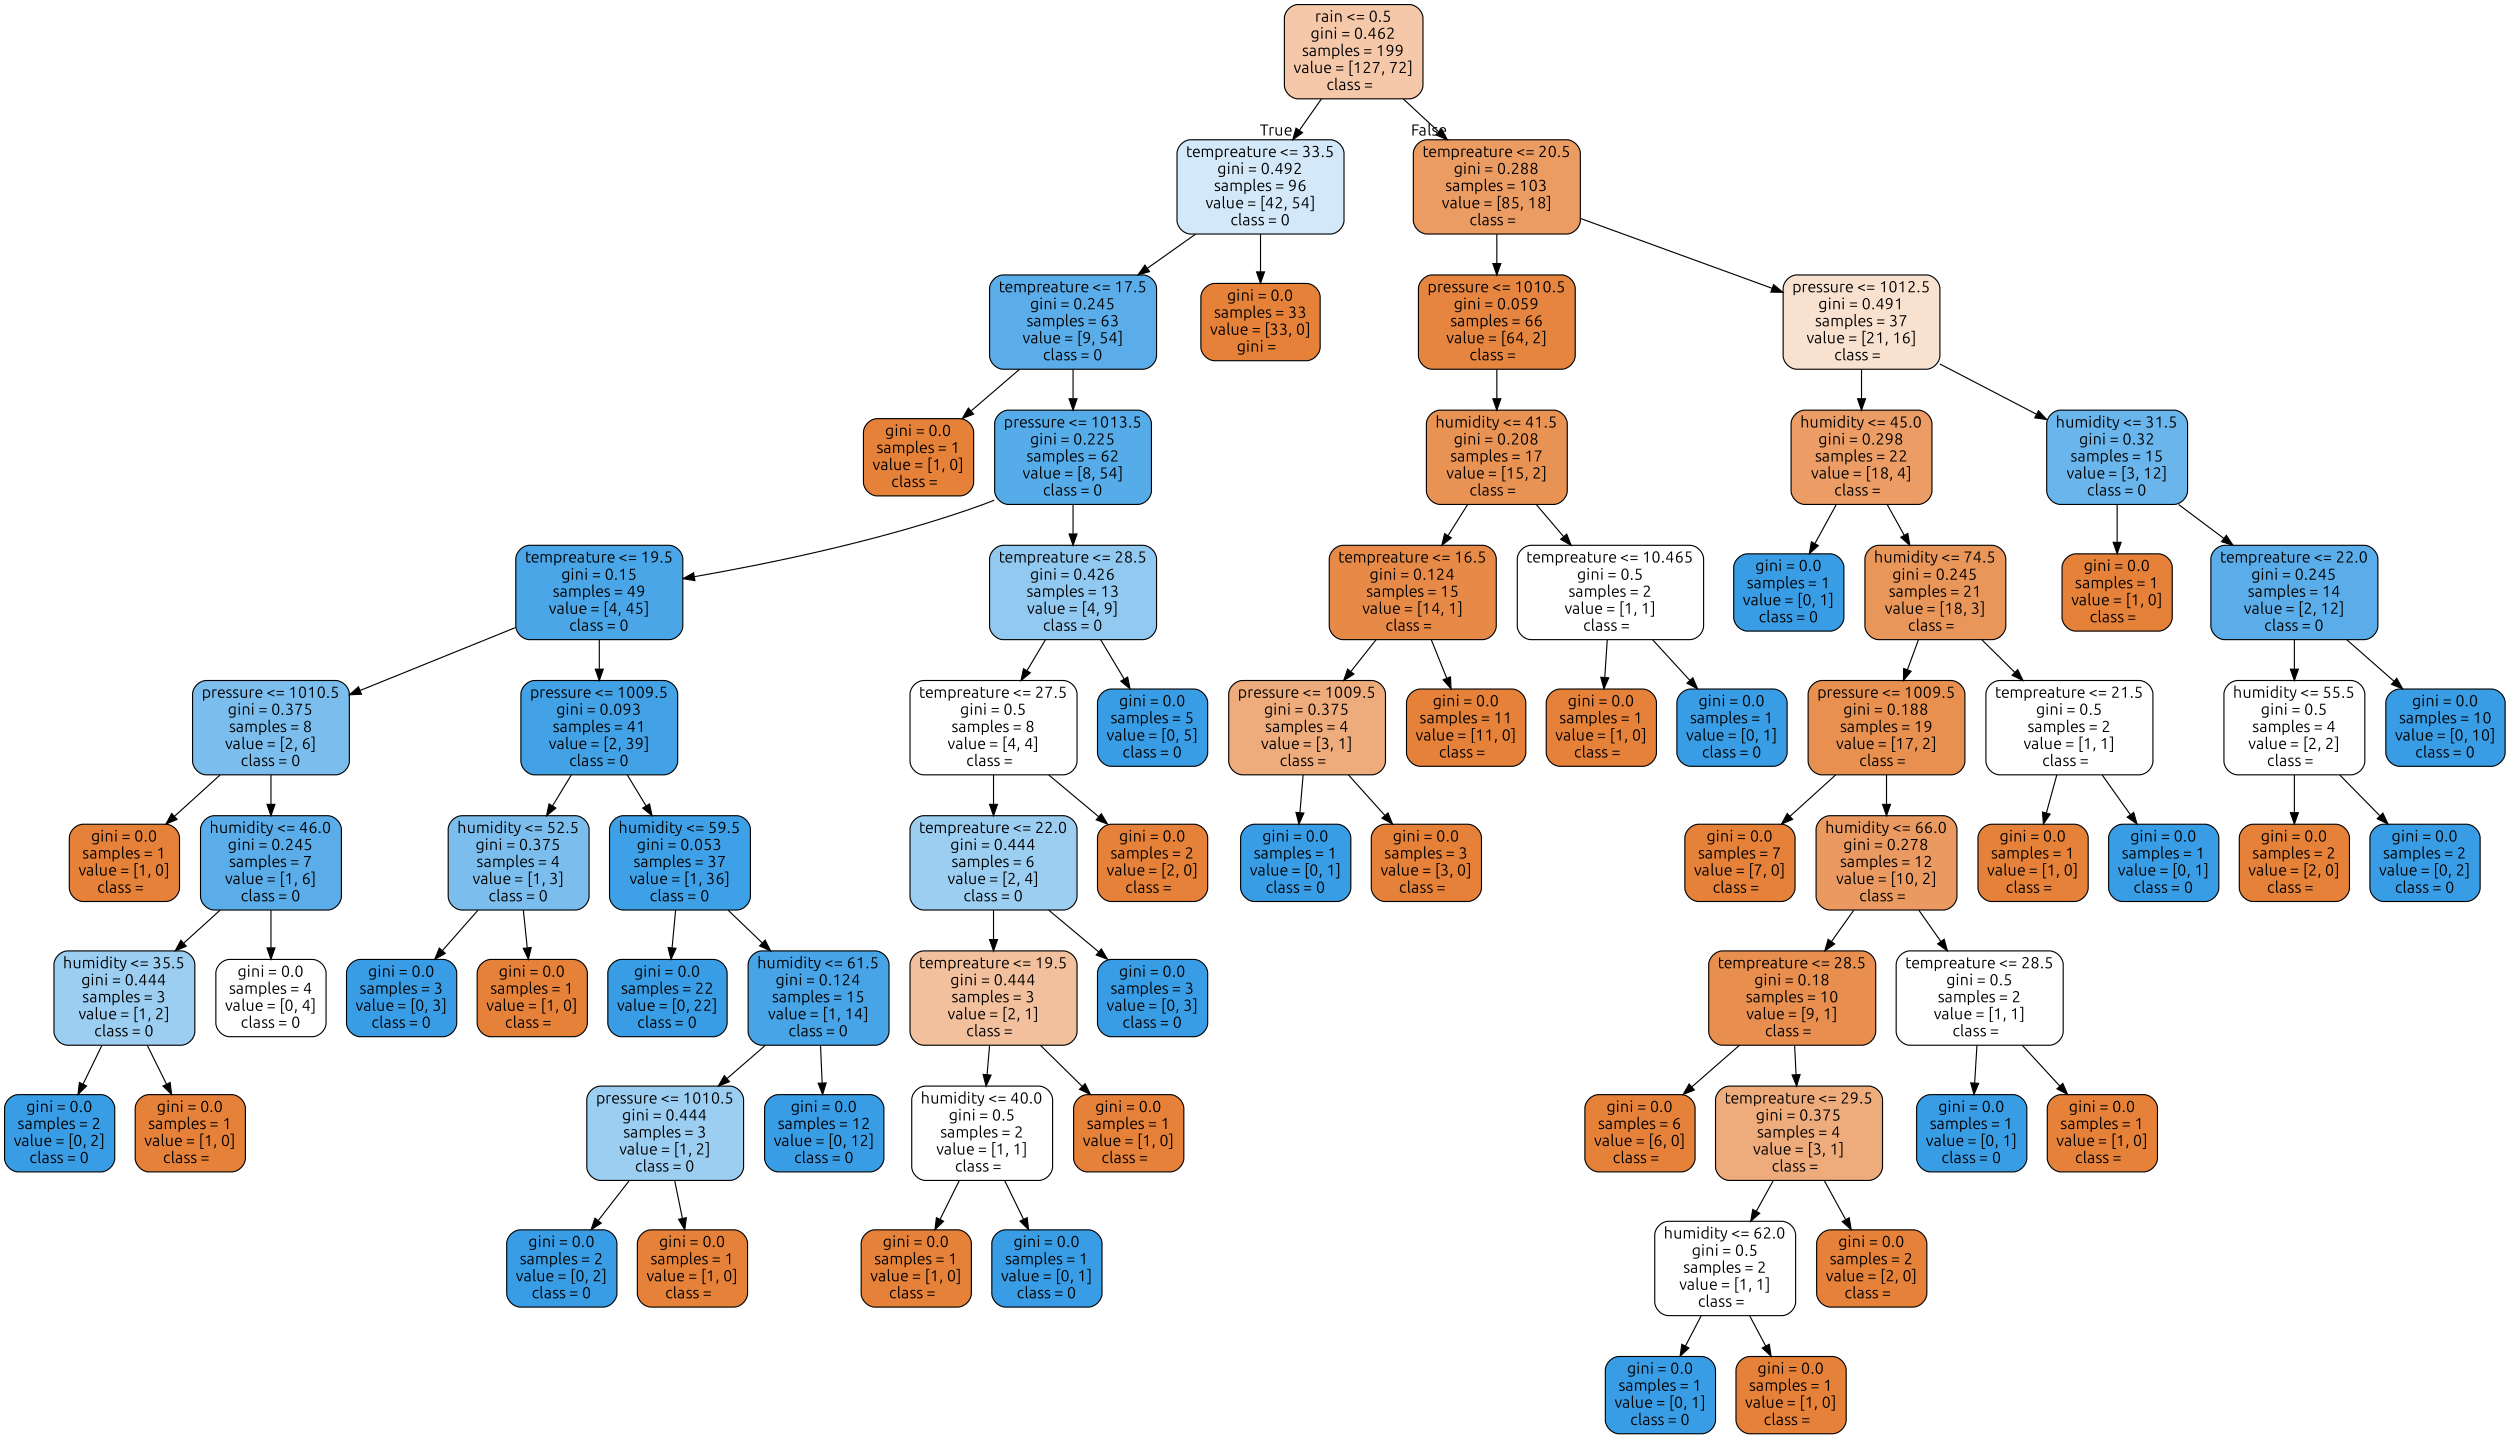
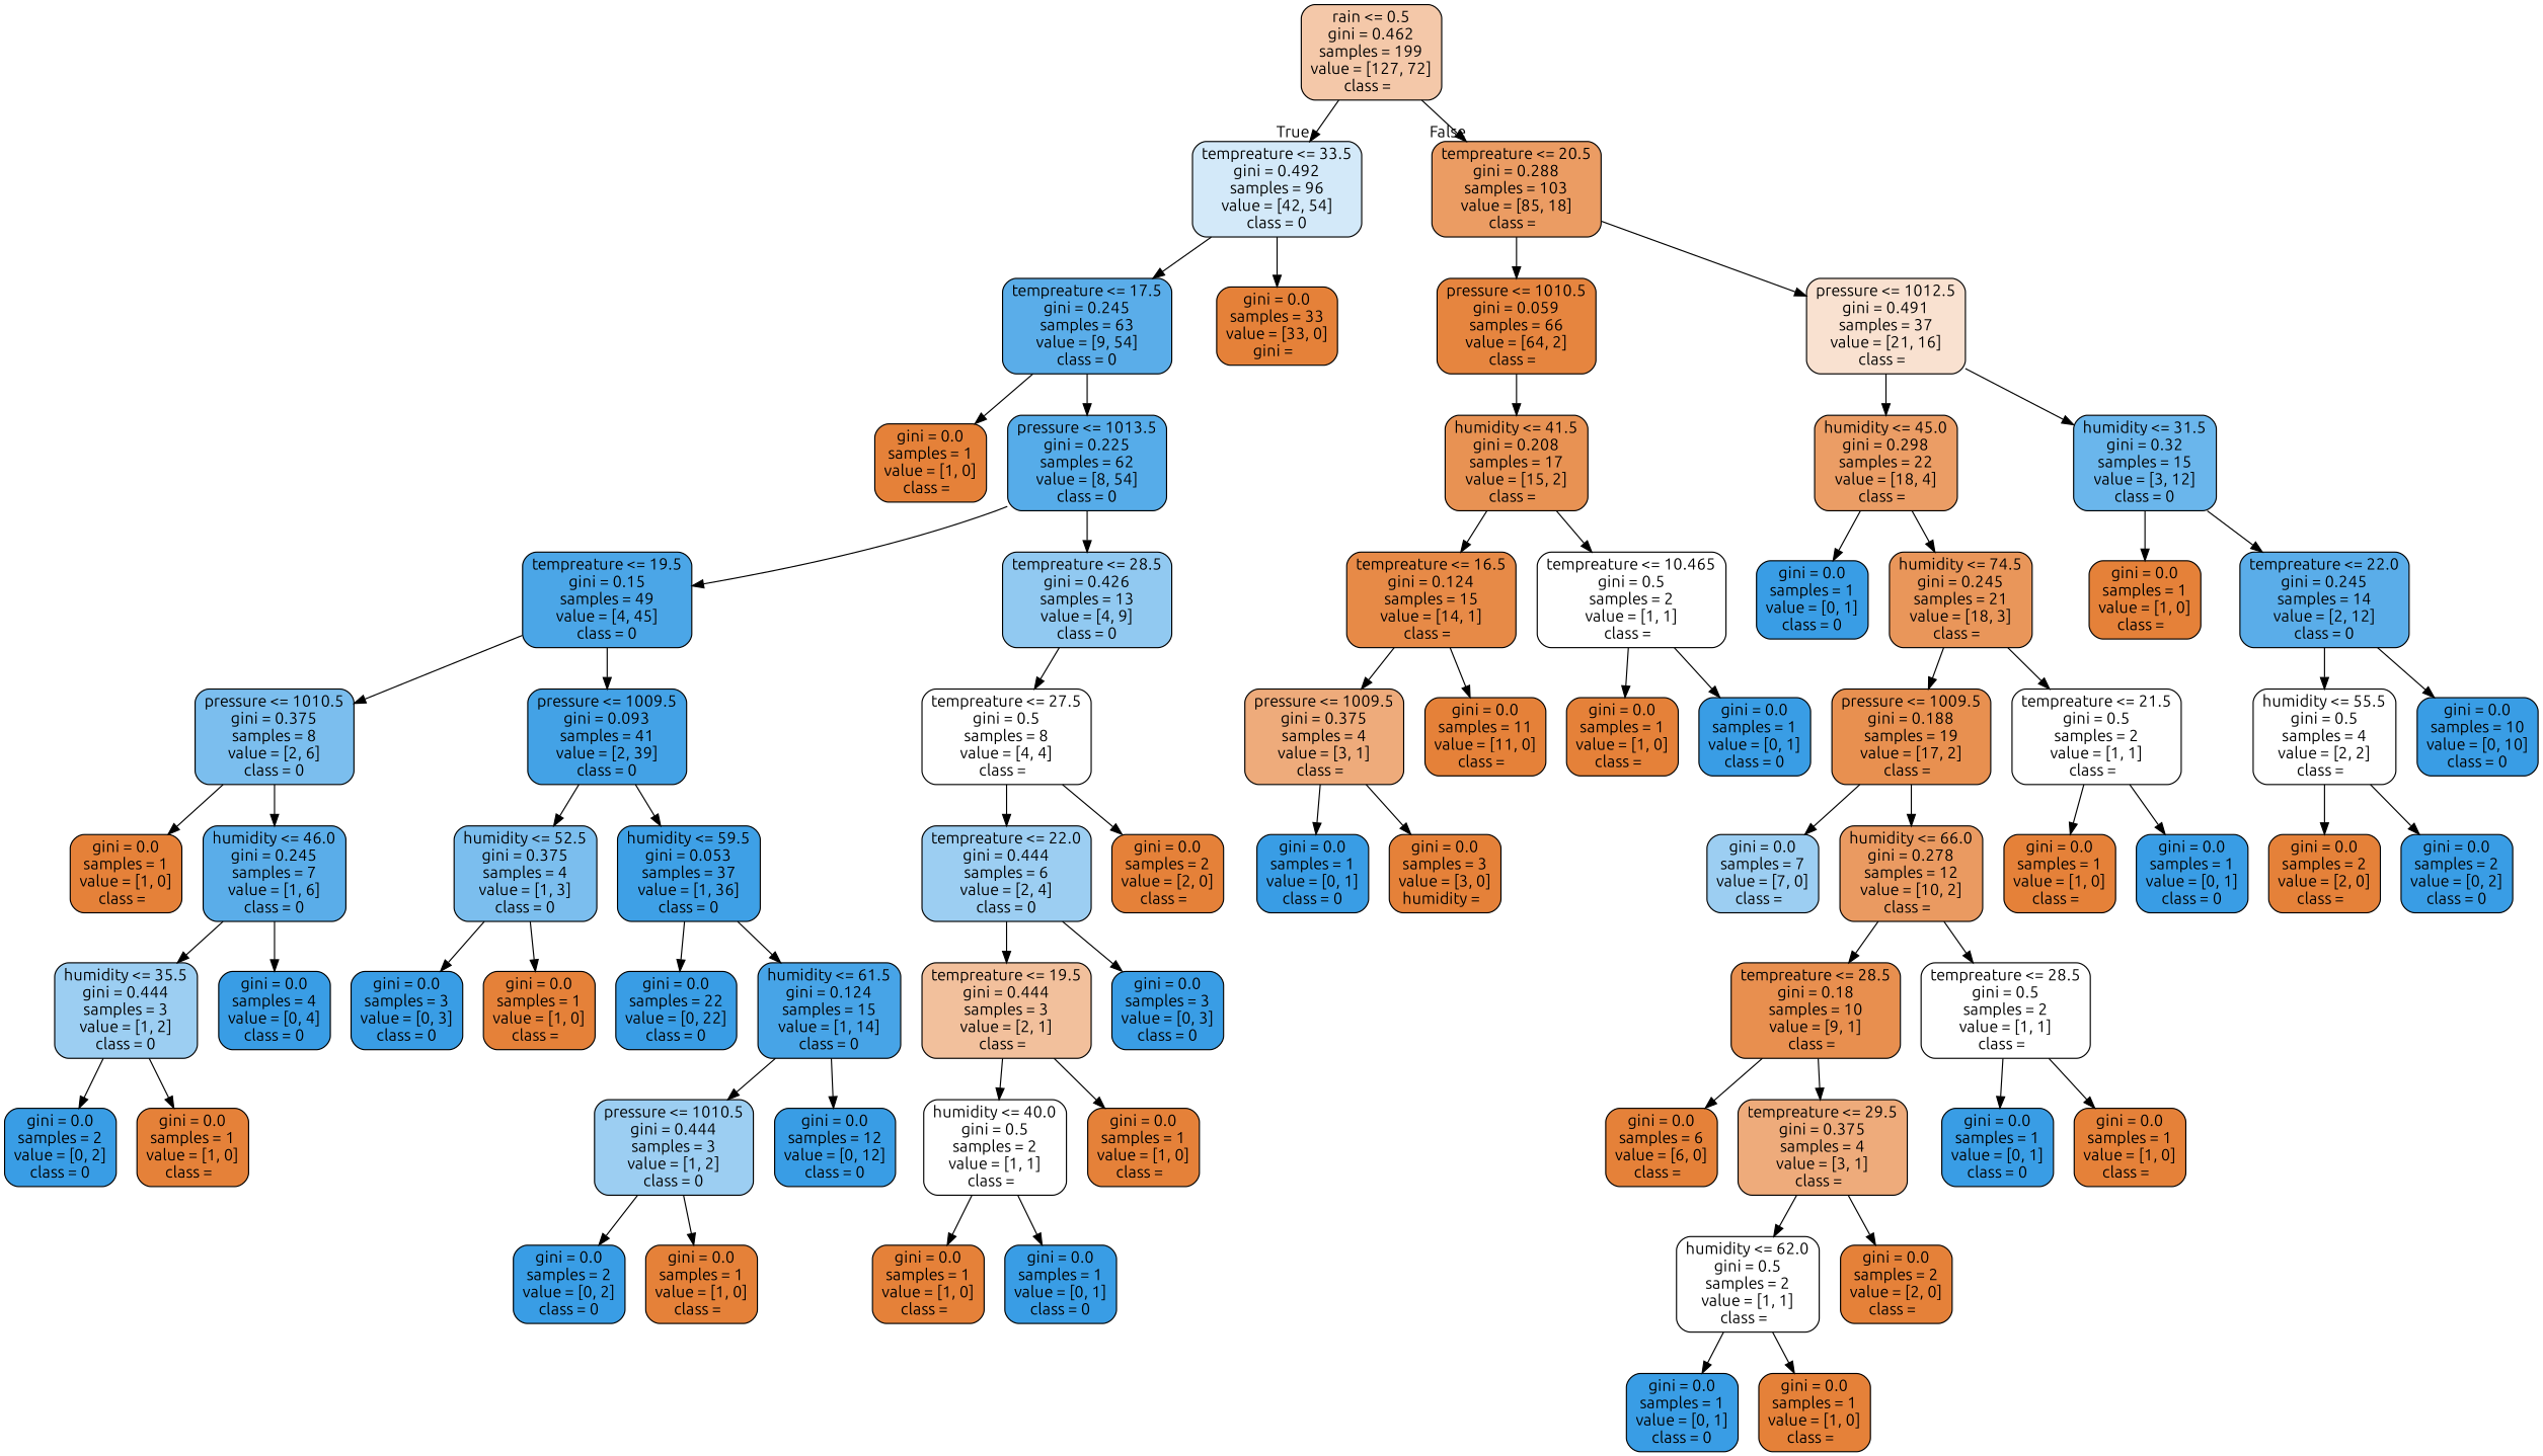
  digraph {
    fontname=Ubuntu
    node [color=black fillcolor="#e58139" fontname=Ubuntu shape=box style="filled, rounded"]
    edge [fontname=Ubuntu]
    n1 [fillcolor="#f4c8a9" label="rain <= 0.5\ngini = 0.462\nsamples = 199\nvalue = [127, 72]\nclass =  "]
    n2 [fillcolor="#d3e9f9" label="tempreature <= 33.5\ngini = 0.492\nsamples = 96\nvalue = [42, 54]\nclass = 0"]
    n3 [fillcolor="#eb9c63" label="tempreature <= 20.5\ngini = 0.288\nsamples = 103\nvalue = [85, 18]\nclass =  "]
    n4 [fillcolor="#5aade9" label="tempreature <= 17.5\ngini = 0.245\nsamples = 63\nvalue = [9, 54]\nclass = 0"]
    n5 [label="gini = 0.0\nsamples = 33\nvalue = [33, 0]\ngini =  "]
    n6 [fillcolor="#e6853f" label="pressure <= 1010.5\ngini = 0.059\nsamples = 66\nvalue = [64, 2]\nclass =  "]
    n7 [fillcolor="#f9e1d0" label="pressure <= 1012.5\ngini = 0.491\nsamples = 37\nvalue = [21, 16]\nclass =  "]
    n8 [label="gini = 0.0\nsamples = 1\nvalue = [1, 0]\nclass =  "]
    n9 [fillcolor="#56ace9" label="pressure <= 1013.5\ngini = 0.225\nsamples = 62\nvalue = [8, 54]\nclass = 0"]
    n10 [fillcolor="#4ba6e7" label="tempreature <= 19.5\ngini = 0.15\nsamples = 49\nvalue = [4, 45]\nclass = 0"]
    n11 [fillcolor="#91c9f1" label="tempreature <= 28.5\ngini = 0.426\nsamples = 13\nvalue = [4, 9]\nclass = 0"]
    n12 [fillcolor="#7bbeee" label="pressure <= 1010.5\ngini = 0.375\nsamples = 8\nvalue = [2, 6]\nclass = 0"]
    n13 [fillcolor="#43a2e6" label="pressure <= 1009.5\ngini = 0.093\nsamples = 41\nvalue = [2, 39]\nclass = 0"]
    n14 [fillcolor="#ffffff" label="tempreature <= 27.5\ngini = 0.5\nsamples = 8\nvalue = [4, 4]\nclass =  "]
-   n15 [fillcolor="#399de5" label="gini = 0.0\nsamples = 5\nvalue = [0, 5]\nclass = 0"]
    n16 [label="gini = 0.0\nsamples = 1\nvalue = [1, 0]\nclass =  "]
    n17 [fillcolor="#5aade9" label="humidity <= 46.0\ngini = 0.245\nsamples = 7\nvalue = [1, 6]\nclass = 0"]
    n18 [fillcolor="#7bbeee" label="humidity <= 52.5\ngini = 0.375\nsamples = 4\nvalue = [1, 3]\nclass = 0"]
    n19 [fillcolor="#3ea0e6" label="humidity <= 59.5\ngini = 0.053\nsamples = 37\nvalue = [1, 36]\nclass = 0"]
    n20 [fillcolor="#9ccef2" label="humidity <= 35.5\ngini = 0.444\nsamples = 3\nvalue = [1, 2]\nclass = 0"]
-   n21 [fillcolor="#ffffff" label="gini = 0.0\nsamples = 4\nvalue = [0, 4]\nclass = 0"]
+   n21 [fillcolor="#399de5" label="gini = 0.0\nsamples = 4\nvalue = [0, 4]\nclass = 0"]
    n22 [fillcolor="#399de5" label="gini = 0.0\nsamples = 2\nvalue = [0, 2]\nclass = 0"]
    n23 [label="gini = 0.0\nsamples = 1\nvalue = [1, 0]\nclass =  "]
    n24 [fillcolor="#399de5" label="gini = 0.0\nsamples = 3\nvalue = [0, 3]\nclass = 0"]
    n25 [label="gini = 0.0\nsamples = 1\nvalue = [1, 0]\nclass =  "]
    n26 [fillcolor="#399de5" label="gini = 0.0\nsamples = 22\nvalue = [0, 22]\nclass = 0"]
    n27 [fillcolor="#47a4e7" label="humidity <= 61.5\ngini = 0.124\nsamples = 15\nvalue = [1, 14]\nclass = 0"]
    n28 [fillcolor="#9ccef2" label="pressure <= 1010.5\ngini = 0.444\nsamples = 3\nvalue = [1, 2]\nclass = 0"]
    n29 [fillcolor="#399de5" label="gini = 0.0\nsamples = 12\nvalue = [0, 12]\nclass = 0"]
    n30 [fillcolor="#399de5" label="gini = 0.0\nsamples = 2\nvalue = [0, 2]\nclass = 0"]
    n31 [label="gini = 0.0\nsamples = 1\nvalue = [1, 0]\nclass =  "]
    n32 [fillcolor="#9ccef2" label="tempreature <= 22.0\ngini = 0.444\nsamples = 6\nvalue = [2, 4]\nclass = 0"]
    n33 [label="gini = 0.0\nsamples = 2\nvalue = [2, 0]\nclass =  "]
    n34 [fillcolor="#f2c09c" label="tempreature <= 19.5\ngini = 0.444\nsamples = 3\nvalue = [2, 1]\nclass =  "]
    n35 [fillcolor="#399de5" label="gini = 0.0\nsamples = 3\nvalue = [0, 3]\nclass = 0"]
    n36 [fillcolor="#ffffff" label="humidity <= 40.0\ngini = 0.5\nsamples = 2\nvalue = [1, 1]\nclass =  "]
    n37 [label="gini = 0.0\nsamples = 1\nvalue = [1, 0]\nclass =  "]
    n38 [label="gini = 0.0\nsamples = 1\nvalue = [1, 0]\nclass =  "]
    n39 [fillcolor="#399de5" label="gini = 0.0\nsamples = 1\nvalue = [0, 1]\nclass = 0"]
    n40 [fillcolor="#e89253" label="humidity <= 41.5\ngini = 0.208\nsamples = 17\nvalue = [15, 2]\nclass =  "]
    n41 [fillcolor="#eb9d65" label="humidity <= 45.0\ngini = 0.298\nsamples = 22\nvalue = [18, 4]\nclass =  "]
    n42 [fillcolor="#6ab6ec" label="humidity <= 31.5\ngini = 0.32\nsamples = 15\nvalue = [3, 12]\nclass = 0"]
    n43 [fillcolor="#e78a47" label="tempreature <= 16.5\ngini = 0.124\nsamples = 15\nvalue = [14, 1]\nclass =  "]
    n44 [fillcolor="#ffffff" label="tempreature <= 10.465\ngini = 0.5\nsamples = 2\nvalue = [1, 1]\nclass =  "]
    n45 [fillcolor="#eeab7b" label="pressure <= 1009.5\ngini = 0.375\nsamples = 4\nvalue = [3, 1]\nclass =  "]
    n46 [label="gini = 0.0\nsamples = 11\nvalue = [11, 0]\nclass =  "]
    n47 [label="gini = 0.0\nsamples = 1\nvalue = [1, 0]\nclass =  "]
    n48 [fillcolor="#399de5" label="gini = 0.0\nsamples = 1\nvalue = [0, 1]\nclass = 0"]
    n49 [fillcolor="#399de5" label="gini = 0.0\nsamples = 1\nvalue = [0, 1]\nclass = 0"]
-   n50 [label="gini = 0.0\nsamples = 3\nvalue = [3, 0]\nclass =  "]
+   n50 [label="gini = 0.0\nsamples = 3\nvalue = [3, 0]\nhumidity =  "]
    n51 [fillcolor="#399de5" label="gini = 0.0\nsamples = 1\nvalue = [0, 1]\nclass = 0"]
    n52 [fillcolor="#e9965a" label="humidity <= 74.5\ngini = 0.245\nsamples = 21\nvalue = [18, 3]\nclass =  "]
    n53 [label="gini = 0.0\nsamples = 1\nvalue = [1, 0]\nclass =  "]
    n54 [fillcolor="#5aade9" label="tempreature <= 22.0\ngini = 0.245\nsamples = 14\nvalue = [2, 12]\nclass = 0"]
    n55 [fillcolor="#e89050" label="pressure <= 1009.5\ngini = 0.188\nsamples = 19\nvalue = [17, 2]\nclass =  "]
    n56 [fillcolor="#ffffff" label="tempreature <= 21.5\ngini = 0.5\nsamples = 2\nvalue = [1, 1]\nclass =  "]
-   n57 [label="gini = 0.0\nsamples = 7\nvalue = [7, 0]\nclass =  "]
+   n57 [fillcolor="#9ccef2" label="gini = 0.0\nsamples = 7\nvalue = [7, 0]\nclass =  "]
    n58 [fillcolor="#ea9a61" label="humidity <= 66.0\ngini = 0.278\nsamples = 12\nvalue = [10, 2]\nclass =  "]
    n59 [label="gini = 0.0\nsamples = 1\nvalue = [1, 0]\nclass =  "]
    n60 [fillcolor="#399de5" label="gini = 0.0\nsamples = 1\nvalue = [0, 1]\nclass = 0"]
    n61 [fillcolor="#e88f4f" label="tempreature <= 28.5\ngini = 0.18\nsamples = 10\nvalue = [9, 1]\nclass =  "]
    n62 [fillcolor="#ffffff" label="tempreature <= 28.5\ngini = 0.5\nsamples = 2\nvalue = [1, 1]\nclass =  "]
    n63 [label="gini = 0.0\nsamples = 6\nvalue = [6, 0]\nclass =  "]
    n64 [fillcolor="#eeab7b" label="tempreature <= 29.5\ngini = 0.375\nsamples = 4\nvalue = [3, 1]\nclass =  "]
    n65 [fillcolor="#399de5" label="gini = 0.0\nsamples = 1\nvalue = [0, 1]\nclass = 0"]
    n66 [label="gini = 0.0\nsamples = 1\nvalue = [1, 0]\nclass =  "]
    n67 [fillcolor="#ffffff" label="humidity <= 62.0\ngini = 0.5\nsamples = 2\nvalue = [1, 1]\nclass =  "]
    n68 [label="gini = 0.0\nsamples = 2\nvalue = [2, 0]\nclass =  "]
    n69 [fillcolor="#399de5" label="gini = 0.0\nsamples = 1\nvalue = [0, 1]\nclass = 0"]
    n70 [label="gini = 0.0\nsamples = 1\nvalue = [1, 0]\nclass =  "]
    n71 [fillcolor="#ffffff" label="humidity <= 55.5\ngini = 0.5\nsamples = 4\nvalue = [2, 2]\nclass =  "]
    n72 [fillcolor="#399de5" label="gini = 0.0\nsamples = 10\nvalue = [0, 10]\nclass = 0"]
    n73 [label="gini = 0.0\nsamples = 2\nvalue = [2, 0]\nclass =  "]
    n74 [fillcolor="#399de5" label="gini = 0.0\nsamples = 2\nvalue = [0, 2]\nclass = 0"]
    n1 -> n2 [headlabel=True labelangle=45 labeldistance=2.5]
    n1 -> n3 [headlabel=False labelangle=-45 labeldistance=2.5]
    n2 -> n4
    n2 -> n5
    n3 -> n6
    n3 -> n7
    n4 -> n8
    n4 -> n9
    n6 -> n40
    n7 -> n41
    n7 -> n42
    n9 -> n10
    n9 -> n11
    n10 -> n12
    n10 -> n13
    n11 -> n14
-   n11 -> n15
    n12 -> n16
    n12 -> n17
    n13 -> n18
    n13 -> n19
    n14 -> n32
    n14 -> n33
    n17 -> n20
    n17 -> n21
    n18 -> n24
    n18 -> n25
    n19 -> n26
    n19 -> n27
    n20 -> n22
    n20 -> n23
    n27 -> n28
    n27 -> n29
    n28 -> n30
    n28 -> n31
    n32 -> n34
    n32 -> n35
    n34 -> n36
    n34 -> n37
    n36 -> n38
    n36 -> n39
    n40 -> n43
    n40 -> n44
    n41 -> n51
    n41 -> n52
    n42 -> n53
    n42 -> n54
    n43 -> n45
    n43 -> n46
    n44 -> n47
    n44 -> n48
    n45 -> n49
    n45 -> n50
    n52 -> n55
    n52 -> n56
    n54 -> n71
    n54 -> n72
    n55 -> n57
    n55 -> n58
    n56 -> n59
    n56 -> n60
    n58 -> n61
    n58 -> n62
    n61 -> n63
    n61 -> n64
    n62 -> n65
    n62 -> n66
    n64 -> n67
    n64 -> n68
    n67 -> n69
    n67 -> n70
    n71 -> n73
    n71 -> n74
  }
